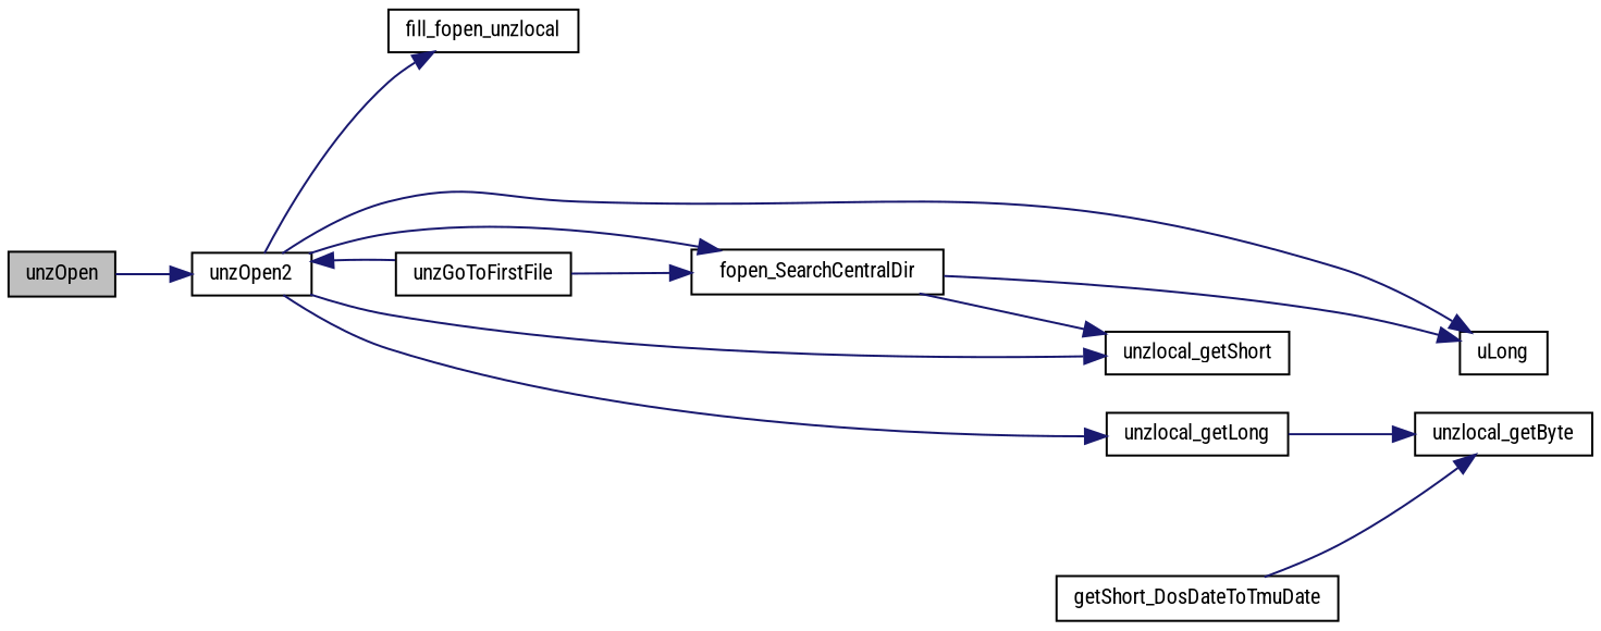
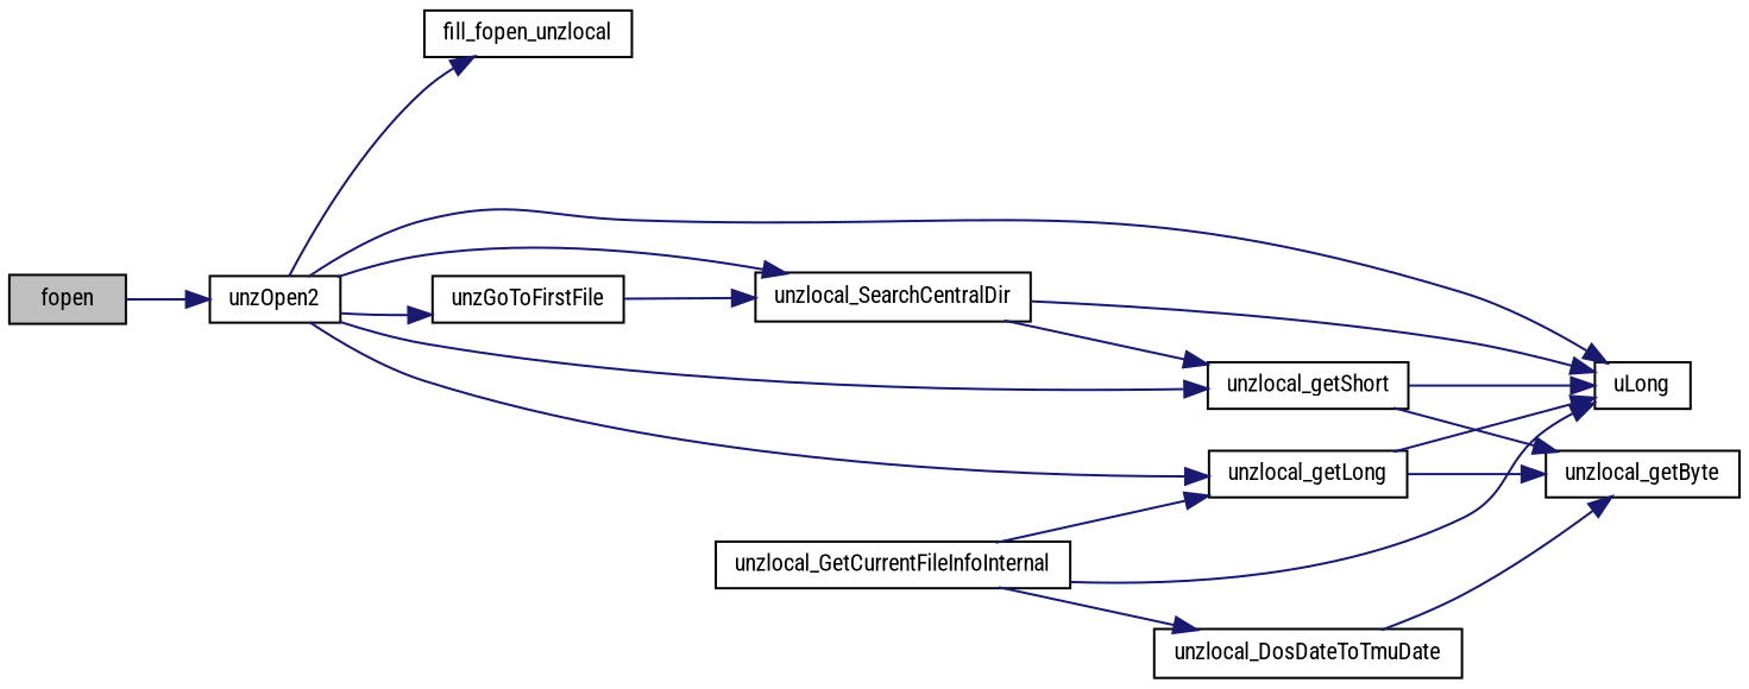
  digraph {
    fontname="Roboto Condensed"
    rankdir=LR
    node [color=black fillcolor=white fontname="Roboto Condensed" fontsize=10 shape=record style=filled]
    edge [color=midnightblue fontname="Roboto Condensed" fontsize=10 labelfontname="FreeSans.ttf" labelfontsize=10 style=solid]
-   n1 [fillcolor=grey75 fontcolor=black height=0.2 label=unzOpen width=0.4]
+   n1 [fillcolor=grey75 fontcolor=black height=0.2 label=fopen width=0.4]
    n2 [height=0.2 label=unzOpen2 width=0.4]
    n3 [height=0.2 label=fill_fopen_unzlocal width=0.4]
    n4 [height=0.2 label=uLong width=0.4]
    n5 [height=0.2 label=unzGoToFirstFile width=0.4]
    n6 [height=0.2 label=unzlocal_getLong width=0.4]
    n7 [height=0.2 label=unzlocal_getShort width=0.4]
-   n8 [height=0.2 label=fopen_SearchCentralDir width=0.4]
+   n8 [height=0.2 label=unzlocal_SearchCentralDir width=0.4]
    n9 [height=0.2 label=unzlocal_getByte width=0.4]
-   n11 [height=0.2 label=getShort_DosDateToTmuDate width=0.4]
+   n10 [height=0.2 label=unzlocal_GetCurrentFileInfoInternal width=0.4]
+   n11 [height=0.2 label=unzlocal_DosDateToTmuDate width=0.4]
    n1 -> n2
    n2 -> n3
    n2 -> n4
-   n5 -> n2
+   n2 -> n5
    n2 -> n6
    n2 -> n7
    n2 -> n8
    n5 -> n8
+   n6 -> n4
    n6 -> n9
+   n7 -> n4
+   n7 -> n9
    n8 -> n4
    n8 -> n7
+   n10 -> n4
+   n10 -> n6
+   n10 -> n11
    n11 -> n9
  }
